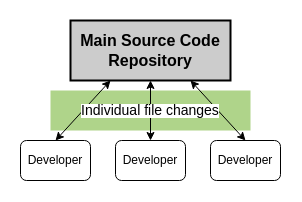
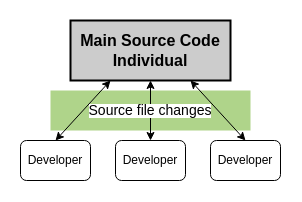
  <mxCell id="0" />
  <mxCell id="1" parent="0" />
  <mxCell id="2" value="" style="rounded=0;whiteSpace=wrap;html=1;fillColor=#60a917;opacity=50;fontColor=#ffffff;strokeColor=none;" parent="1" vertex="1"><mxGeometry x="50" y="90" width="200" height="40" as="geometry" /></mxCell>
- <mxCell id="3" value="&lt;font size=&quot;1&quot; style=&quot;&quot;&gt;&lt;b style=&quot;font-size: 16px;&quot;&gt;Main Source Code Repository&lt;/b&gt;&lt;/font&gt;" style="rounded=0;whiteSpace=wrap;html=1;strokeColor=#000000;fontColor=#000000;fillColor=#CCCCCC;strokeWidth=2;" parent="1" vertex="1"><mxGeometry x="70" y="20" width="160" height="60" as="geometry" /></mxCell>
+ <mxCell id="3" value="&lt;font size=&quot;1&quot; style=&quot;&quot;&gt;&lt;b style=&quot;font-size: 16px;&quot;&gt;Main Source Code Individual&lt;/b&gt;&lt;/font&gt;" style="rounded=0;whiteSpace=wrap;html=1;strokeColor=#000000;fontColor=#000000;fillColor=#CCCCCC;strokeWidth=2;" parent="1" vertex="1"><mxGeometry x="70" y="20" width="160" height="60" as="geometry" /></mxCell>
  <mxCell id="4" style="edgeStyle=none;html=1;entryX=0.25;entryY=1;entryDx=0;entryDy=0;startArrow=classic;startFill=1;exitX=0.5;exitY=0;exitDx=0;exitDy=0;strokeColor=#000000;fontColor=#000000;" parent="1" source="5" target="3" edge="1"><mxGeometry relative="1" as="geometry" /></mxCell>
  <mxCell id="5" value="Developer" style="rounded=1;whiteSpace=wrap;html=1;strokeColor=#000000;fontColor=#000000;fillColor=#FFFFFF;strokeWidth=1;" parent="1" vertex="1"><mxGeometry x="20" y="140" width="70" height="40" as="geometry" /></mxCell>
  <mxCell id="6" style="edgeStyle=none;html=1;exitX=0.5;exitY=0;exitDx=0;exitDy=0;entryX=0.5;entryY=1;entryDx=0;entryDy=0;startArrow=classic;startFill=1;strokeColor=#000000;fontColor=#000000;" parent="1" source="7" target="3" edge="1"><mxGeometry relative="1" as="geometry" /></mxCell>
  <mxCell id="7" value="Developer" style="rounded=1;whiteSpace=wrap;html=1;strokeColor=#000000;fontColor=#000000;fillColor=#FFFFFF;strokeWidth=1;" parent="1" vertex="1"><mxGeometry x="115" y="140" width="70" height="40" as="geometry" /></mxCell>
  <mxCell id="8" style="edgeStyle=none;html=1;exitX=0.5;exitY=0;exitDx=0;exitDy=0;entryX=0.75;entryY=1;entryDx=0;entryDy=0;startArrow=classic;startFill=1;strokeColor=#000000;fontColor=#000000;" parent="1" source="9" target="3" edge="1"><mxGeometry relative="1" as="geometry" /></mxCell>
  <mxCell id="9" value="Developer" style="rounded=1;whiteSpace=wrap;html=1;strokeColor=#000000;fontColor=#000000;fillColor=#FFFFFF;strokeWidth=1;" parent="1" vertex="1"><mxGeometry x="210" y="140" width="70" height="40" as="geometry" /></mxCell>
- <mxCell id="10" value="&lt;p style=&quot;line-height: 120%;&quot;&gt;&lt;span style=&quot;background-color: rgb(255, 255, 255);&quot;&gt;&lt;font style=&quot;font-size: 14px;&quot; color=&quot;#000000&quot;&gt;Individual file changes&lt;/font&gt;&lt;/span&gt;&lt;/p&gt;" style="text;html=1;strokeColor=none;fillColor=none;align=center;verticalAlign=middle;whiteSpace=wrap;rounded=0;" vertex="1" parent="1"><mxGeometry x="60" y="95" width="180" height="30" as="geometry" /></mxCell>
+ <mxCell id="10" value="&lt;p style=&quot;line-height: 120%;&quot;&gt;&lt;span style=&quot;background-color: rgb(255, 255, 255);&quot;&gt;&lt;font style=&quot;font-size: 14px;&quot; color=&quot;#000000&quot;&gt;Source file changes&lt;/font&gt;&lt;/span&gt;&lt;/p&gt;" style="text;html=1;strokeColor=none;fillColor=none;align=center;verticalAlign=middle;whiteSpace=wrap;rounded=0;" vertex="1" parent="1"><mxGeometry x="60" y="95" width="180" height="30" as="geometry" /></mxCell>
